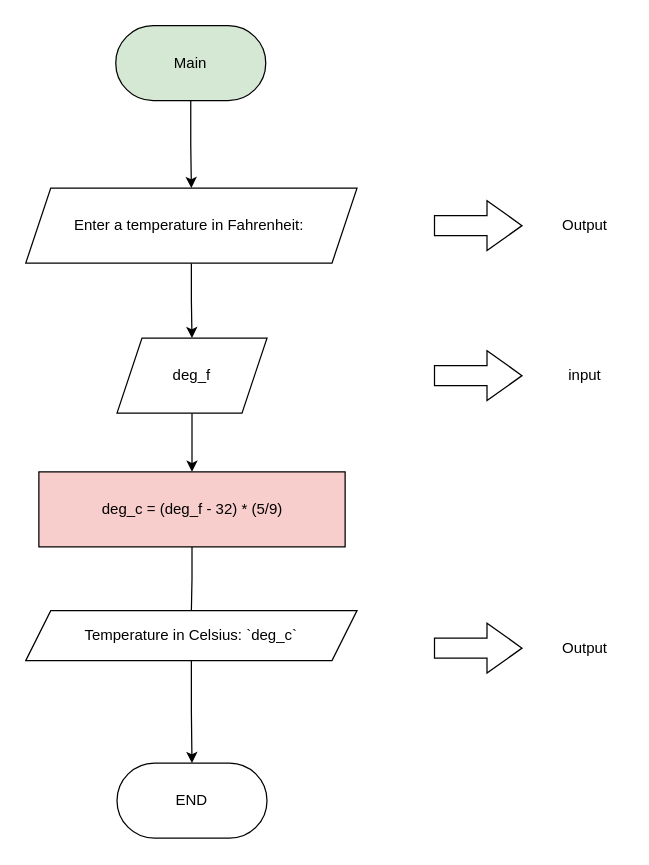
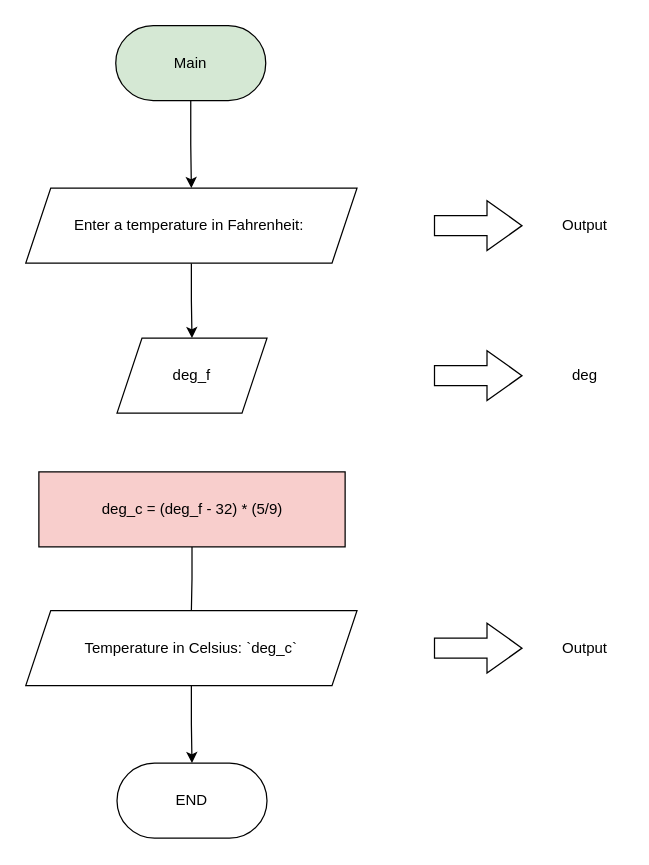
  <mxCell id="0" />
  <mxCell id="1" parent="0" />
  <mxCell id="2" value="" style="edgeStyle=orthogonalEdgeStyle;rounded=0;orthogonalLoop=1;jettySize=auto;html=1;" edge="1" parent="1" source="3" target="5"><mxGeometry relative="1" as="geometry" /></mxCell>
  <mxCell id="3" value="Main" style="rounded=1;whiteSpace=wrap;html=1;arcSize=50;fillColor=#d5e8d4;" vertex="1" parent="1"><mxGeometry x="92" y="20" width="120" height="60" as="geometry" /></mxCell>
  <mxCell id="4" value="" style="edgeStyle=orthogonalEdgeStyle;rounded=0;orthogonalLoop=1;jettySize=auto;html=1;" edge="1" parent="1" source="5" target="9"><mxGeometry relative="1" as="geometry" /></mxCell>
  <mxCell id="5" value="Enter a temperature in Fahrenheit:&amp;nbsp;" style="shape=parallelogram;perimeter=parallelogramPerimeter;whiteSpace=wrap;html=1;fixedSize=1;" vertex="1" parent="1"><mxGeometry x="20" y="150" width="265" height="60" as="geometry" /></mxCell>
  <mxCell id="6" value="" style="shape=singleArrow;whiteSpace=wrap;html=1;arrowWidth=0.4;arrowSize=0.4;" vertex="1" parent="1"><mxGeometry x="347" y="160" width="70" height="40" as="geometry" /></mxCell>
  <mxCell id="7" value="Output" style="text;html=1;align=center;verticalAlign=middle;resizable=0;points=[];autosize=1;strokeColor=none;fillColor=none;" vertex="1" parent="1"><mxGeometry x="437" y="165" width="60" height="30" as="geometry" /></mxCell>
- <mxCell id="8" value="" style="edgeStyle=orthogonalEdgeStyle;rounded=0;orthogonalLoop=1;jettySize=auto;html=1;" edge="1" parent="1" source="9" target="13"><mxGeometry relative="1" as="geometry" /></mxCell>
  <mxCell id="9" value="deg_f" style="shape=parallelogram;perimeter=parallelogramPerimeter;whiteSpace=wrap;html=1;fixedSize=1;" vertex="1" parent="1"><mxGeometry x="93" y="270" width="120" height="60" as="geometry" /></mxCell>
  <mxCell id="10" value="" style="shape=singleArrow;whiteSpace=wrap;html=1;arrowWidth=0.4;arrowSize=0.4;" vertex="1" parent="1"><mxGeometry x="347" y="280" width="70" height="40" as="geometry" /></mxCell>
- <mxCell id="11" value="input" style="text;html=1;align=center;verticalAlign=middle;resizable=0;points=[];autosize=1;strokeColor=none;fillColor=none;" vertex="1" parent="1"><mxGeometry x="442" y="285" width="50" height="30" as="geometry" /></mxCell>
+ <mxCell id="11" value="deg" style="text;html=1;align=center;verticalAlign=middle;resizable=0;points=[];autosize=1;strokeColor=none;fillColor=none;" vertex="1" parent="1"><mxGeometry x="442" y="285" width="50" height="30" as="geometry" /></mxCell>
  <mxCell id="12" value="" style="edgeStyle=orthogonalEdgeStyle;rounded=0;orthogonalLoop=1;jettySize=auto;html=1;endArrow=none;" edge="1" parent="1" source="13" target="15"><mxGeometry relative="1" as="geometry" /></mxCell>
  <mxCell id="13" value="deg_c = (deg_f - 32) * (5/9)" style="rounded=0;whiteSpace=wrap;html=1;fillColor=#f8cecc;" vertex="1" parent="1"><mxGeometry x="30.5" y="377" width="245" height="60" as="geometry" /></mxCell>
  <mxCell id="14" value="" style="edgeStyle=orthogonalEdgeStyle;rounded=0;orthogonalLoop=1;jettySize=auto;html=1;" edge="1" parent="1" source="15" target="18"><mxGeometry relative="1" as="geometry" /></mxCell>
- <mxCell id="15" value="Temperature in Celsius: `deg_c`" style="shape=parallelogram;perimeter=parallelogramPerimeter;whiteSpace=wrap;html=1;fixedSize=1;" vertex="1" parent="1"><mxGeometry x="20" y="488" width="265" height="40" as="geometry" /></mxCell>
+ <mxCell id="15" value="Temperature in Celsius: `deg_c`" style="shape=parallelogram;perimeter=parallelogramPerimeter;whiteSpace=wrap;html=1;fixedSize=1;" vertex="1" parent="1"><mxGeometry x="20" y="488" width="265" height="60" as="geometry" /></mxCell>
  <mxCell id="16" value="" style="shape=singleArrow;whiteSpace=wrap;html=1;arrowWidth=0.4;arrowSize=0.4;" vertex="1" parent="1"><mxGeometry x="347" y="498" width="70" height="40" as="geometry" /></mxCell>
  <mxCell id="17" value="Output" style="text;html=1;align=center;verticalAlign=middle;resizable=0;points=[];autosize=1;strokeColor=none;fillColor=none;" vertex="1" parent="1"><mxGeometry x="437" y="503" width="60" height="30" as="geometry" /></mxCell>
  <mxCell id="18" value="END" style="rounded=1;whiteSpace=wrap;html=1;arcSize=50;" vertex="1" parent="1"><mxGeometry x="93" y="610" width="120" height="60" as="geometry" /></mxCell>
